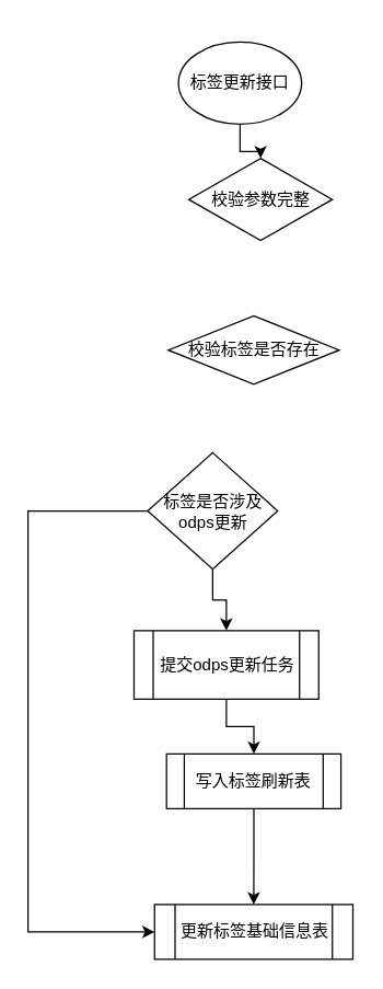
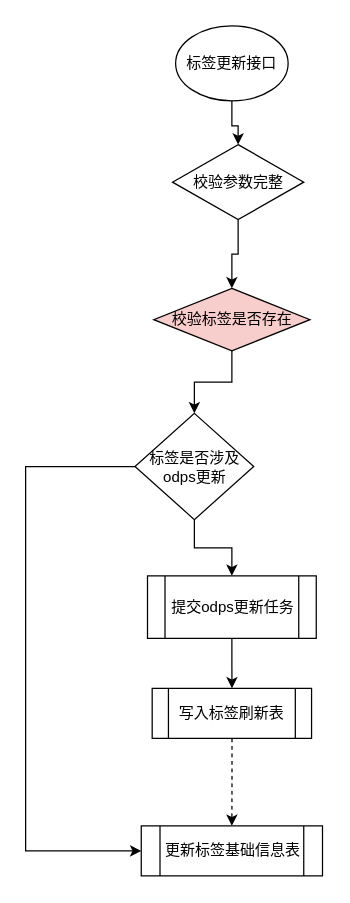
  <mxCell id="0" />
  <mxCell id="1" parent="0" />
  <mxCell id="2" value="" style="edgeStyle=orthogonalEdgeStyle;rounded=0;orthogonalLoop=1;jettySize=auto;html=1;" edge="1" parent="1" source="3" target="5"><mxGeometry relative="1" as="geometry" /></mxCell>
- <mxCell id="3" value="标签更新接口" style="ellipse;whiteSpace=wrap;html=1;" vertex="1" parent="1"><mxGeometry x="130" y="30" width="90" height="60" as="geometry" /></mxCell>
+ <mxCell id="3" value="标签更新接口" style="ellipse;whiteSpace=wrap;html=1;" vertex="1" parent="1"><mxGeometry x="140" y="20" width="90" height="60" as="geometry" /></mxCell>
+ <mxCell id="4" value="" style="edgeStyle=orthogonalEdgeStyle;rounded=0;orthogonalLoop=1;jettySize=auto;html=1;" edge="1" parent="1" source="5" target="7"><mxGeometry relative="1" as="geometry" /></mxCell>
  <mxCell id="5" value="校验参数完整" style="rhombus;whiteSpace=wrap;html=1;" vertex="1" parent="1"><mxGeometry x="137.5" y="115" width="105" height="60" as="geometry" /></mxCell>
- <mxCell id="7" value="校验标签是否存在" style="rhombus;whiteSpace=wrap;html=1;" vertex="1" parent="1"><mxGeometry x="122.5" y="230" width="125" height="50" as="geometry" /></mxCell>
+ <mxCell id="6" value="" style="edgeStyle=orthogonalEdgeStyle;rounded=0;orthogonalLoop=1;jettySize=auto;html=1;" edge="1" parent="1" source="7" target="10"><mxGeometry relative="1" as="geometry" /></mxCell>
+ <mxCell id="7" value="校验标签是否存在" style="rhombus;whiteSpace=wrap;html=1;fillColor=#f8cecc;" vertex="1" parent="1"><mxGeometry x="122.5" y="230" width="125" height="50" as="geometry" /></mxCell>
  <mxCell id="8" value="" style="edgeStyle=orthogonalEdgeStyle;rounded=0;orthogonalLoop=1;jettySize=auto;html=1;" edge="1" parent="1" source="10" target="12"><mxGeometry relative="1" as="geometry" /></mxCell>
  <mxCell id="9" style="edgeStyle=orthogonalEdgeStyle;rounded=0;orthogonalLoop=1;jettySize=auto;html=1;entryX=0;entryY=0.5;entryDx=0;entryDy=0;" edge="1" parent="1" source="10" target="15"><mxGeometry relative="1" as="geometry"><mxPoint x="70" y="690" as="targetPoint" /><Array as="points"><mxPoint x="20" y="373" /><mxPoint x="20" y="680" /></Array></mxGeometry></mxCell>
  <mxCell id="10" value="标签是否涉及odps更新" style="rhombus;whiteSpace=wrap;html=1;" vertex="1" parent="1"><mxGeometry x="107.5" y="330" width="95" height="85" as="geometry" /></mxCell>
  <mxCell id="11" value="" style="edgeStyle=orthogonalEdgeStyle;rounded=0;orthogonalLoop=1;jettySize=auto;html=1;" edge="1" parent="1" source="12" target="14"><mxGeometry relative="1" as="geometry" /></mxCell>
- <mxCell id="12" value="提交odps更新任务" style="shape=process;whiteSpace=wrap;html=1;backgroundOutline=1;" vertex="1" parent="1"><mxGeometry x="97.5" y="460" width="135" height="50" as="geometry" /></mxCell>
- <mxCell id="13" value="" style="edgeStyle=orthogonalEdgeStyle;rounded=0;orthogonalLoop=1;jettySize=auto;html=1;" edge="1" parent="1" source="14" target="15"><mxGeometry relative="1" as="geometry" /></mxCell>
+ <mxCell id="12" value="提交odps更新任务" style="shape=process;whiteSpace=wrap;html=1;backgroundOutline=1;" vertex="1" parent="1"><mxGeometry x="117.5" y="460" width="135" height="50" as="geometry" /></mxCell>
+ <mxCell id="13" value="" style="edgeStyle=orthogonalEdgeStyle;rounded=0;orthogonalLoop=1;jettySize=auto;html=1;dashed=1;" edge="1" parent="1" source="14" target="15"><mxGeometry relative="1" as="geometry" /></mxCell>
  <mxCell id="14" value="写入标签刷新表" style="shape=process;whiteSpace=wrap;html=1;backgroundOutline=1;" vertex="1" parent="1"><mxGeometry x="121.25" y="550" width="127.5" height="40" as="geometry" /></mxCell>
  <mxCell id="15" value="更新标签基础信息表" style="shape=process;whiteSpace=wrap;html=1;backgroundOutline=1;" vertex="1" parent="1"><mxGeometry x="112.5" y="660" width="145" height="40" as="geometry" /></mxCell>
